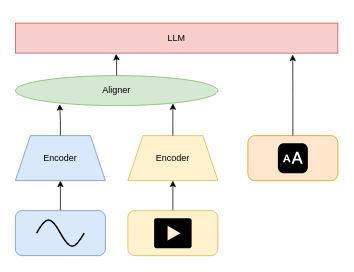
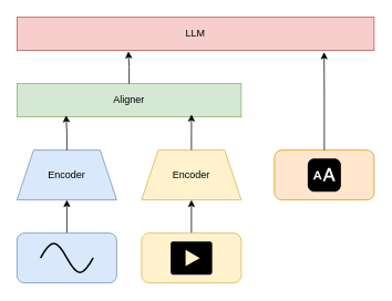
  <mxCell id="0" />
  <mxCell id="1" parent="0" />
  <mxCell id="2" style="edgeStyle=orthogonalEdgeStyle;rounded=0;orthogonalLoop=1;jettySize=auto;html=1;entryX=0.5;entryY=1;entryDx=0;entryDy=0;" edge="1" parent="1" source="3" target="9"><mxGeometry relative="1" as="geometry" /></mxCell>
  <mxCell id="3" value="" style="rounded=1;whiteSpace=wrap;html=1;fillColor=#dae8fc;strokeColor=#6c8ebf;" vertex="1" parent="1"><mxGeometry x="20" y="280" width="120" height="60" as="geometry" /></mxCell>
  <mxCell id="4" style="edgeStyle=orthogonalEdgeStyle;rounded=0;orthogonalLoop=1;jettySize=auto;html=1;entryX=0.5;entryY=1;entryDx=0;entryDy=0;" edge="1" parent="1" source="5" target="10"><mxGeometry relative="1" as="geometry" /></mxCell>
  <mxCell id="5" value="" style="rounded=1;whiteSpace=wrap;html=1;fillColor=#fff2cc;strokeColor=#d6b656;" vertex="1" parent="1"><mxGeometry x="170" y="280" width="120" height="60" as="geometry" /></mxCell>
  <mxCell id="6" value="" style="rounded=1;whiteSpace=wrap;html=1;fillColor=#ffe6cc;strokeColor=#d79b00;" vertex="1" parent="1"><mxGeometry x="330" y="180" width="120" height="60" as="geometry" /></mxCell>
  <mxCell id="7" value="" style="pointerEvents=1;verticalLabelPosition=bottom;shadow=0;dashed=0;align=center;html=1;verticalAlign=top;shape=mxgraph.electrical.waveforms.sine_wave;aspect=fixed;strokeWidth=2;" vertex="1" parent="1"><mxGeometry x="48.3" y="286.7" width="63.4" height="46.6" as="geometry" /></mxCell>
  <mxCell id="8" value="" style="sketch=0;pointerEvents=1;shadow=0;dashed=0;html=1;strokeColor=none;fillColor=#000000;labelPosition=center;verticalLabelPosition=bottom;verticalAlign=top;outlineConnect=0;align=center;shape=mxgraph.office.concepts.video_play;" vertex="1" parent="1"><mxGeometry x="205" y="290" width="50" height="40" as="geometry" /></mxCell>
  <mxCell id="9" value="Encoder" style="shape=trapezoid;perimeter=trapezoidPerimeter;whiteSpace=wrap;html=1;fixedSize=1;fillColor=#dae8fc;strokeColor=#6c8ebf;" vertex="1" parent="1"><mxGeometry x="20" y="180" width="120" height="60" as="geometry" /></mxCell>
  <mxCell id="10" value="Encoder" style="shape=trapezoid;perimeter=trapezoidPerimeter;whiteSpace=wrap;html=1;fixedSize=1;fillColor=#fff2cc;strokeColor=#d6b656;" vertex="1" parent="1"><mxGeometry x="170" y="180" width="120" height="60" as="geometry" /></mxCell>
- <mxCell id="11" value="Aligner" style="ellipse;whiteSpace=wrap;html=1;fillColor=#d5e8d4;strokeColor=#82b366;" vertex="1" parent="1"><mxGeometry x="20" y="100" width="270" height="40" as="geometry" /></mxCell>
+ <mxCell id="11" value="Aligner" style="rounded=0;whiteSpace=wrap;html=1;fillColor=#d5e8d4;strokeColor=#82b366;" vertex="1" parent="1"><mxGeometry x="20" y="100" width="270" height="40" as="geometry" /></mxCell>
  <mxCell id="12" value="" style="html=1;strokeWidth=1;shadow=0;dashed=0;shape=mxgraph.ios7.misc.text_size;fillColor=#000000;strokeColor=none;buttonText=;strokeColor2=#222222;fontColor=#222222;fontSize=8;verticalLabelPosition=bottom;verticalAlign=top;align=center;sketch=0;aspect=fixed;" vertex="1" parent="1"><mxGeometry x="370" y="190" width="40" height="40" as="geometry" /></mxCell>
  <mxCell id="13" style="edgeStyle=orthogonalEdgeStyle;rounded=0;orthogonalLoop=1;jettySize=auto;html=1;exitX=0.5;exitY=0;exitDx=0;exitDy=0;entryX=0.778;entryY=0.925;entryDx=0;entryDy=0;entryPerimeter=0;" edge="1" parent="1" source="10" target="11"><mxGeometry relative="1" as="geometry" /></mxCell>
  <mxCell id="14" style="edgeStyle=orthogonalEdgeStyle;rounded=0;orthogonalLoop=1;jettySize=auto;html=1;entryX=0.219;entryY=0.95;entryDx=0;entryDy=0;entryPerimeter=0;" edge="1" parent="1" source="9" target="11"><mxGeometry relative="1" as="geometry" /></mxCell>
- <mxCell id="15" value="LLM" style="rounded=0;whiteSpace=wrap;html=1;fillColor=#f8cecc;strokeColor=#b85450;" vertex="1" parent="1"><mxGeometry x="20" y="30" width="430" height="40" as="geometry" /></mxCell>
+ <mxCell id="15" value="LLM" style="rounded=0;whiteSpace=wrap;html=1;fillColor=#f8cecc;strokeColor=#b85450;" vertex="1" parent="1"><mxGeometry x="20" y="20" width="430" height="40" as="geometry" /></mxCell>
  <mxCell id="16" style="edgeStyle=orthogonalEdgeStyle;rounded=0;orthogonalLoop=1;jettySize=auto;html=1;entryX=0.86;entryY=1.05;entryDx=0;entryDy=0;entryPerimeter=0;" edge="1" parent="1" source="6" target="15"><mxGeometry relative="1" as="geometry" /></mxCell>
  <mxCell id="17" style="edgeStyle=orthogonalEdgeStyle;rounded=0;orthogonalLoop=1;jettySize=auto;html=1;entryX=0.312;entryY=1.025;entryDx=0;entryDy=0;entryPerimeter=0;" edge="1" parent="1" source="11" target="15"><mxGeometry relative="1" as="geometry" /></mxCell>
